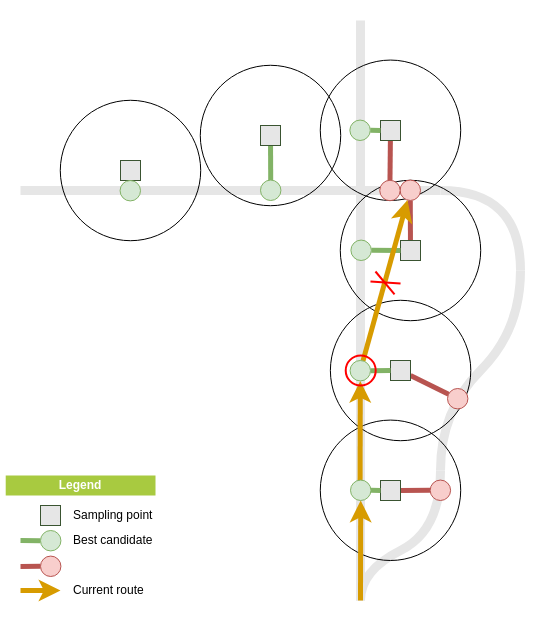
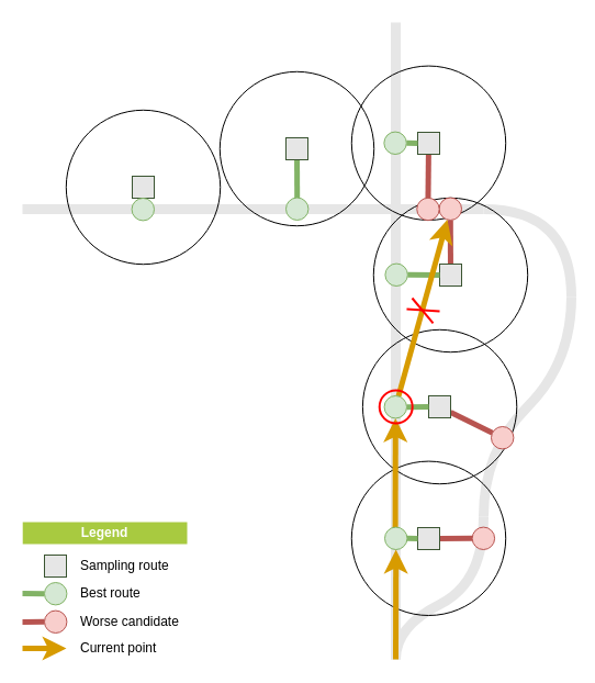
  <mxCell id="0" />
  <mxCell id="1" parent="0" />
  <mxCell id="2" value="" style="endArrow=none;html=1;strokeWidth=9;fillColor=#76608a;strokeColor=#E6E6E6;" parent="1" edge="1"><mxGeometry width="50" height="50" relative="1" as="geometry"><mxPoint x="360" y="600" as="sourcePoint" /><mxPoint x="360" y="20" as="targetPoint" /></mxGeometry></mxCell>
  <mxCell id="3" value="" style="curved=1;endArrow=none;html=1;strokeWidth=9;fillColor=#76608a;endFill=0;strokeColor=#E6E6E6;" parent="1" edge="1"><mxGeometry width="50" height="50" relative="1" as="geometry"><mxPoint x="440" y="470" as="sourcePoint" /><mxPoint x="520" y="270" as="targetPoint" /><Array as="points"><mxPoint x="440" y="410" /><mxPoint x="520" y="330" /></Array></mxGeometry></mxCell>
  <mxCell id="4" value="" style="curved=1;endArrow=none;html=1;strokeWidth=9;fillColor=#76608a;endFill=0;strokeColor=#E6E6E6;" parent="1" edge="1"><mxGeometry width="50" height="50" relative="1" as="geometry"><mxPoint x="520" y="270" as="sourcePoint" /><mxPoint x="440" y="190" as="targetPoint" /><Array as="points"><mxPoint x="520" y="190" /></Array></mxGeometry></mxCell>
  <mxCell id="5" value="" style="endArrow=none;html=1;strokeWidth=9;fillColor=#76608a;strokeColor=#E6E6E6;" parent="1" edge="1"><mxGeometry width="50" height="50" relative="1" as="geometry"><mxPoint x="20" y="190" as="sourcePoint" /><mxPoint x="440" y="190" as="targetPoint" /></mxGeometry></mxCell>
  <mxCell id="6" value="" style="endArrow=none;html=1;strokeWidth=9;fillColor=#76608a;strokeColor=#E6E6E6;curved=1;" parent="1" edge="1"><mxGeometry width="50" height="50" relative="1" as="geometry"><mxPoint x="360" y="600" as="sourcePoint" /><mxPoint x="440" y="470" as="targetPoint" /><Array as="points"><mxPoint x="360" y="570" /><mxPoint x="440" y="530" /></Array></mxGeometry></mxCell>
  <mxCell id="7" value="" style="ellipse;whiteSpace=wrap;html=1;aspect=fixed;fillColor=none;" parent="1" vertex="1"><mxGeometry x="199.8" y="64.79" width="140.41" height="140.41" as="geometry" /></mxCell>
  <mxCell id="8" value="" style="ellipse;whiteSpace=wrap;html=1;aspect=fixed;fillColor=none;" parent="1" vertex="1"><mxGeometry x="319.79" y="419.59" width="140.41" height="140.41" as="geometry" /></mxCell>
  <mxCell id="9" value="" style="ellipse;whiteSpace=wrap;html=1;aspect=fixed;fillColor=none;" parent="1" vertex="1"><mxGeometry x="329.89" y="299.79" width="140.41" height="140.41" as="geometry" /></mxCell>
  <mxCell id="10" value="" style="ellipse;whiteSpace=wrap;html=1;aspect=fixed;fillColor=none;" parent="1" vertex="1"><mxGeometry x="339.79" y="179.79" width="140.41" height="140.41" as="geometry" /></mxCell>
  <mxCell id="11" value="" style="ellipse;whiteSpace=wrap;html=1;aspect=fixed;fillColor=none;" parent="1" vertex="1"><mxGeometry x="319.79" y="59.58" width="140.41" height="140.41" as="geometry" /></mxCell>
  <mxCell id="12" value="" style="ellipse;whiteSpace=wrap;html=1;aspect=fixed;fillColor=none;" parent="1" vertex="1"><mxGeometry x="59.8" y="99.79" width="140.41" height="140.41" as="geometry" /></mxCell>
  <mxCell id="13" style="edgeStyle=none;orthogonalLoop=1;jettySize=auto;html=1;endArrow=none;strokeWidth=5;fillColor=#76608a;strokeColor=#B85450;" parent="1" source="14" target="24" edge="1"><mxGeometry relative="1" as="geometry" /></mxCell>
  <mxCell id="14" value="" style="whiteSpace=wrap;html=1;rounded=0;shadow=0;strokeWidth=1;fontSize=24;align=right;strokeColor=#3A5431;fillColor=#E6E6E6;" parent="1" vertex="1"><mxGeometry x="380" y="480" width="20" height="20" as="geometry" /></mxCell>
  <mxCell id="15" style="edgeStyle=none;orthogonalLoop=1;jettySize=auto;html=1;endArrow=none;strokeColor=#B85450;strokeWidth=5;fillColor=#76608a;" parent="1" source="16" target="32" edge="1"><mxGeometry relative="1" as="geometry" /></mxCell>
  <mxCell id="16" value="" style="whiteSpace=wrap;html=1;rounded=0;shadow=0;strokeWidth=1;fontSize=24;align=right;strokeColor=#3A5431;fillColor=#E6E6E6;" parent="1" vertex="1"><mxGeometry x="390" y="360" width="20" height="20" as="geometry" /></mxCell>
  <mxCell id="17" style="edgeStyle=none;orthogonalLoop=1;jettySize=auto;html=1;endArrow=none;strokeColor=#B85450;strokeWidth=5;fillColor=#76608a;" parent="1" source="18" target="26" edge="1"><mxGeometry relative="1" as="geometry" /></mxCell>
  <mxCell id="18" value="" style="whiteSpace=wrap;html=1;rounded=0;shadow=0;strokeWidth=1;fontSize=24;align=right;strokeColor=#3A5431;fillColor=#E6E6E6;" parent="1" vertex="1"><mxGeometry x="400" y="240" width="20" height="20" as="geometry" /></mxCell>
  <mxCell id="19" style="edgeStyle=none;orthogonalLoop=1;jettySize=auto;html=1;endArrow=none;strokeColor=#B85450;strokeWidth=5;fillColor=#76608a;" parent="1" source="20" target="33" edge="1"><mxGeometry relative="1" as="geometry" /></mxCell>
  <mxCell id="20" value="" style="whiteSpace=wrap;html=1;rounded=0;shadow=0;strokeWidth=1;fontSize=24;align=right;strokeColor=#3A5431;fillColor=#E6E6E6;" parent="1" vertex="1"><mxGeometry x="380" y="120" width="20" height="20" as="geometry" /></mxCell>
  <mxCell id="21" style="edgeStyle=none;orthogonalLoop=1;jettySize=auto;html=1;endArrow=none;strokeColor=#82B366;strokeWidth=5;fillColor=#76608a;" parent="1" source="22" target="30" edge="1"><mxGeometry relative="1" as="geometry" /></mxCell>
  <mxCell id="22" value="" style="whiteSpace=wrap;html=1;rounded=0;shadow=0;strokeWidth=1;fontSize=24;align=right;strokeColor=#3A5431;fillColor=#E6E6E6;" parent="1" vertex="1"><mxGeometry x="260" y="125" width="20" height="20" as="geometry" /></mxCell>
  <mxCell id="23" value="" style="whiteSpace=wrap;html=1;rounded=0;shadow=0;strokeWidth=1;fontSize=24;align=right;strokeColor=#3A5431;fillColor=#E6E6E6;" parent="1" vertex="1"><mxGeometry x="120" y="160" width="20" height="20" as="geometry" /></mxCell>
  <mxCell id="24" value="" style="ellipse;whiteSpace=wrap;html=1;aspect=fixed;fillColor=#f8cecc;strokeColor=#b85450;rotation=0;" parent="1" vertex="1"><mxGeometry x="429.68" y="479.58" width="20.42" height="20.42" as="geometry" /></mxCell>
  <mxCell id="25" style="edgeStyle=none;orthogonalLoop=1;jettySize=auto;html=1;endArrow=none;strokeColor=#82B366;strokeWidth=5;fillColor=#76608a;" parent="1" source="38" target="16" edge="1"><mxGeometry relative="1" as="geometry" /></mxCell>
  <mxCell id="26" value="" style="ellipse;whiteSpace=wrap;html=1;aspect=fixed;fillColor=#f8cecc;strokeColor=#b85450;rotation=0;" parent="1" vertex="1"><mxGeometry x="399.58" y="179.57" width="20.42" height="20.42" as="geometry" /></mxCell>
  <mxCell id="27" style="edgeStyle=none;orthogonalLoop=1;jettySize=auto;html=1;endArrow=none;strokeColor=#82B366;strokeWidth=5;fillColor=#76608a;" parent="1" source="39" target="18" edge="1"><mxGeometry relative="1" as="geometry" /></mxCell>
  <mxCell id="28" style="edgeStyle=none;orthogonalLoop=1;jettySize=auto;html=1;endArrow=none;strokeColor=#82B366;strokeWidth=5;fillColor=#76608a;" parent="1" source="29" target="20" edge="1"><mxGeometry relative="1" as="geometry" /></mxCell>
  <mxCell id="29" value="" style="ellipse;whiteSpace=wrap;html=1;aspect=fixed;fillColor=#d5e8d4;strokeColor=#82b366;rotation=0;" parent="1" vertex="1"><mxGeometry x="349.37" y="119.58" width="20.42" height="20.42" as="geometry" /></mxCell>
  <mxCell id="30" value="" style="ellipse;whiteSpace=wrap;html=1;aspect=fixed;fillColor=#d5e8d4;strokeColor=#82b366;rotation=0;" parent="1" vertex="1"><mxGeometry x="260" y="179.58" width="20.42" height="20.42" as="geometry" /></mxCell>
  <mxCell id="31" value="" style="ellipse;whiteSpace=wrap;html=1;aspect=fixed;fillColor=#d5e8d4;strokeColor=#82b366;rotation=0;" parent="1" vertex="1"><mxGeometry x="119.58" y="180" width="20.42" height="20.42" as="geometry" /></mxCell>
  <mxCell id="32" value="" style="ellipse;whiteSpace=wrap;html=1;aspect=fixed;fillColor=#f8cecc;strokeColor=#b85450;rotation=0;" parent="1" vertex="1"><mxGeometry x="447" y="388" width="20.42" height="20.42" as="geometry" /></mxCell>
  <mxCell id="33" value="" style="ellipse;whiteSpace=wrap;html=1;aspect=fixed;fillColor=#f8cecc;strokeColor=#b85450;rotation=0;" parent="1" vertex="1"><mxGeometry x="379.26" y="179.79" width="20.42" height="20.42" as="geometry" /></mxCell>
  <mxCell id="34" value="" style="endArrow=none;html=1;strokeWidth=5;fillColor=#76608a;strokeColor=#82B366;" parent="1" source="36" target="14" edge="1"><mxGeometry width="50" height="50" relative="1" as="geometry"><mxPoint x="560" y="470" as="sourcePoint" /><mxPoint x="610" y="420" as="targetPoint" /></mxGeometry></mxCell>
  <mxCell id="35" value="" style="endArrow=classic;html=1;strokeWidth=5;strokeColor=#D79B00;rounded=0;exitX=0.469;exitY=0.51;exitDx=0;exitDy=0;exitPerimeter=0;" parent="1" source="36" target="38" edge="1"><mxGeometry width="50" height="50" relative="1" as="geometry"><mxPoint x="360" y="600" as="sourcePoint" /><mxPoint x="750" y="70" as="targetPoint" /></mxGeometry></mxCell>
  <mxCell id="36" value="" style="ellipse;whiteSpace=wrap;html=1;aspect=fixed;fillColor=#d5e8d4;strokeColor=#82b366;rotation=0;" parent="1" vertex="1"><mxGeometry x="350" y="479.58" width="20.42" height="20.42" as="geometry" /></mxCell>
  <mxCell id="37" style="edgeStyle=none;rounded=0;orthogonalLoop=1;jettySize=auto;html=1;strokeColor=#D79B00;strokeWidth=5;" parent="1" source="38" target="26" edge="1"><mxGeometry relative="1" as="geometry" /></mxCell>
  <mxCell id="38" value="" style="ellipse;whiteSpace=wrap;html=1;aspect=fixed;fillColor=#d5e8d4;strokeColor=#82b366;rotation=0;" parent="1" vertex="1"><mxGeometry x="349.58" y="360" width="20.42" height="20.42" as="geometry" /></mxCell>
  <mxCell id="39" value="" style="ellipse;whiteSpace=wrap;html=1;aspect=fixed;fillColor=#d5e8d4;strokeColor=#82b366;rotation=0;" parent="1" vertex="1"><mxGeometry x="350.42" y="239.58" width="20.42" height="20.42" as="geometry" /></mxCell>
  <mxCell id="40" value="" style="endArrow=none;html=1;strokeWidth=2;fontColor=#82B366;strokeColor=#FF0000;exitX=0.215;exitY=0.721;exitDx=0;exitDy=0;exitPerimeter=0;entryX=0.429;entryY=0.735;entryDx=0;entryDy=0;entryPerimeter=0;" parent="1" edge="1"><mxGeometry width="50" height="50" relative="1" as="geometry"><mxPoint x="369.978" y="281.026" as="sourcePoint" /><mxPoint x="400.026" y="282.991" as="targetPoint" /></mxGeometry></mxCell>
  <mxCell id="41" value="" style="endArrow=none;html=1;strokeWidth=2;fontColor=#82B366;strokeColor=#FF0000;exitX=0.165;exitY=0.237;exitDx=0;exitDy=0;exitPerimeter=0;entryX=0.301;entryY=0.4;entryDx=0;entryDy=0;entryPerimeter=0;" parent="1" edge="1"><mxGeometry width="50" height="50" relative="1" as="geometry"><mxPoint x="374.958" y="270.997" as="sourcePoint" /><mxPoint x="394.053" y="293.884" as="targetPoint" /></mxGeometry></mxCell>
- <mxCell id="42" value="&lt;b&gt;Legend&lt;/b&gt;" style="text;html=1;strokeColor=none;align=center;verticalAlign=middle;whiteSpace=wrap;rounded=0;fillColor=#a8ca40;fontColor=#FFFFFF;" parent="1" vertex="1"><mxGeometry x="5.21" y="475" width="149.79" height="20" as="geometry" /></mxCell>
- <mxCell id="43" value="Best candidate" style="text;html=1;strokeColor=none;fillColor=none;align=left;verticalAlign=middle;whiteSpace=wrap;rounded=0;" parent="1" vertex="1"><mxGeometry x="70.63" y="530" width="89.37" height="20" as="geometry" /></mxCell>
+ <mxCell id="42" value="&lt;b&gt;Legend&lt;/b&gt;" style="text;html=1;strokeColor=none;align=center;verticalAlign=middle;whiteSpace=wrap;rounded=0;fillColor=#a8ca40;fontColor=#FFFFFF;" parent="1" vertex="1"><mxGeometry x="20.21" y="475" width="149.79" height="20" as="geometry" /></mxCell>
+ <mxCell id="43" value="Best route" style="text;html=1;strokeColor=none;fillColor=none;align=left;verticalAlign=middle;whiteSpace=wrap;rounded=0;" parent="1" vertex="1"><mxGeometry x="70.63" y="530" width="89.37" height="20" as="geometry" /></mxCell>
  <mxCell id="44" value="" style="curved=1;html=1;strokeColor=#B85450;fontColor=#000000;fontSize=11;rounded=1;strokeWidth=5;fillColor=#76608a;endArrow=none;" parent="1" target="51" edge="1"><mxGeometry width="50" height="50" relative="1" as="geometry"><mxPoint x="20" y="566" as="sourcePoint" /><mxPoint x="-80" y="96" as="targetPoint" /><Array as="points" /></mxGeometry></mxCell>
+ <mxCell id="45" value="&lt;span style=&quot;text-align: right&quot;&gt;Worse candidate&lt;/span&gt;" style="text;html=1;strokeColor=none;fillColor=none;align=left;verticalAlign=middle;whiteSpace=wrap;rounded=0;" parent="1" vertex="1"><mxGeometry x="70.63" y="556" width="99.37" height="20" as="geometry" /></mxCell>
  <mxCell id="46" value="" style="endArrow=none;html=1;strokeWidth=5;fillColor=#76608a;strokeColor=#82B366;" parent="1" source="49" edge="1"><mxGeometry width="50" height="50" relative="1" as="geometry"><mxPoint x="-80" y="70" as="sourcePoint" /><mxPoint x="20" y="540" as="targetPoint" /></mxGeometry></mxCell>
  <mxCell id="47" value="" style="curved=1;html=1;strokeColor=#D79B00;fontColor=#000000;fontSize=11;rounded=0;strokeWidth=5;" parent="1" edge="1"><mxGeometry width="50" height="50" relative="1" as="geometry"><mxPoint x="20" y="590" as="sourcePoint" /><mxPoint x="60" y="590" as="targetPoint" /><Array as="points" /></mxGeometry></mxCell>
- <mxCell id="48" value="&lt;span style=&quot;text-align: right&quot;&gt;Current route&lt;/span&gt;" style="text;html=1;strokeColor=none;fillColor=none;align=left;verticalAlign=middle;whiteSpace=wrap;rounded=0;" parent="1" vertex="1"><mxGeometry x="70.63" y="580" width="99.37" height="20" as="geometry" /></mxCell>
+ <mxCell id="48" value="&lt;span style=&quot;text-align: right&quot;&gt;Current point&lt;/span&gt;" style="text;html=1;strokeColor=none;fillColor=none;align=left;verticalAlign=middle;whiteSpace=wrap;rounded=0;" parent="1" vertex="1"><mxGeometry x="70.63" y="580" width="99.37" height="20" as="geometry" /></mxCell>
  <mxCell id="49" value="" style="ellipse;whiteSpace=wrap;html=1;aspect=fixed;fillColor=#d5e8d4;strokeColor=#82b366;rotation=0;" parent="1" vertex="1"><mxGeometry x="40" y="530" width="20.42" height="20.42" as="geometry" /></mxCell>
  <mxCell id="50" value="" style="endArrow=none;html=1;strokeWidth=5;fillColor=#76608a;strokeColor=#82B366;" parent="1" target="49" edge="1"><mxGeometry width="50" height="50" relative="1" as="geometry"><mxPoint x="60" y="540" as="sourcePoint" /><mxPoint y="70" as="targetPoint" x="-120" /></mxGeometry></mxCell>
  <mxCell id="51" value="" style="ellipse;whiteSpace=wrap;html=1;aspect=fixed;fillColor=#f8cecc;strokeColor=#b85450;rotation=0;" parent="1" vertex="1"><mxGeometry x="40" y="555.58" width="20.42" height="20.42" as="geometry" /></mxCell>
  <mxCell id="52" value="" style="whiteSpace=wrap;html=1;rounded=0;shadow=0;strokeWidth=1;fontSize=24;align=right;strokeColor=#3A5431;fillColor=#E6E6E6;" parent="1" vertex="1"><mxGeometry x="40" y="505" width="20" height="20" as="geometry" /></mxCell>
- <mxCell id="53" value="Sampling point" style="text;html=1;strokeColor=none;fillColor=none;align=left;verticalAlign=middle;whiteSpace=wrap;rounded=0;" parent="1" vertex="1"><mxGeometry x="70.63" y="505" width="89.37" height="20" as="geometry" /></mxCell>
+ <mxCell id="53" value="Sampling route" style="text;html=1;strokeColor=none;fillColor=none;align=left;verticalAlign=middle;whiteSpace=wrap;rounded=0;" parent="1" vertex="1"><mxGeometry x="70.63" y="505" width="89.37" height="20" as="geometry" /></mxCell>
  <mxCell id="54" value="" style="endArrow=none;html=1;strokeWidth=5;fillColor=#76608a;strokeColor=#82B366;" parent="1" edge="1"><mxGeometry width="50" height="50" relative="1" as="geometry"><mxPoint x="60" y="515" as="sourcePoint" /><mxPoint x="60.42" y="515.21" as="targetPoint" /></mxGeometry></mxCell>
  <mxCell id="55" value="" style="endArrow=classic;html=1;strokeWidth=5;strokeColor=#D79B00;rounded=0;" parent="1" edge="1"><mxGeometry width="50" height="50" relative="1" as="geometry"><mxPoint x="360" y="600" as="sourcePoint" /><mxPoint x="360.21" y="500" as="targetPoint" /></mxGeometry></mxCell>
  <mxCell id="56" value="" style="ellipse;whiteSpace=wrap;html=1;aspect=fixed;rotation=0;rounded=0;shadow=0;fontSize=24;align=right;strokeWidth=2;fillColor=none;strokeColor=#FF0000;" parent="1" vertex="1"><mxGeometry x="345.21" y="354.99" width="30" height="30" as="geometry" /></mxCell>
